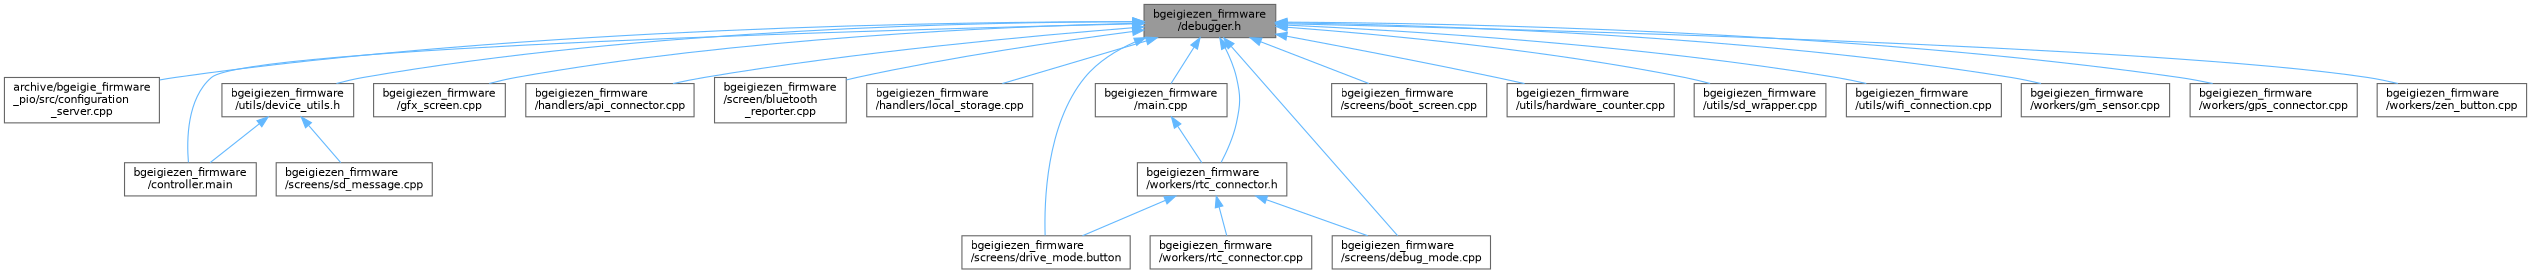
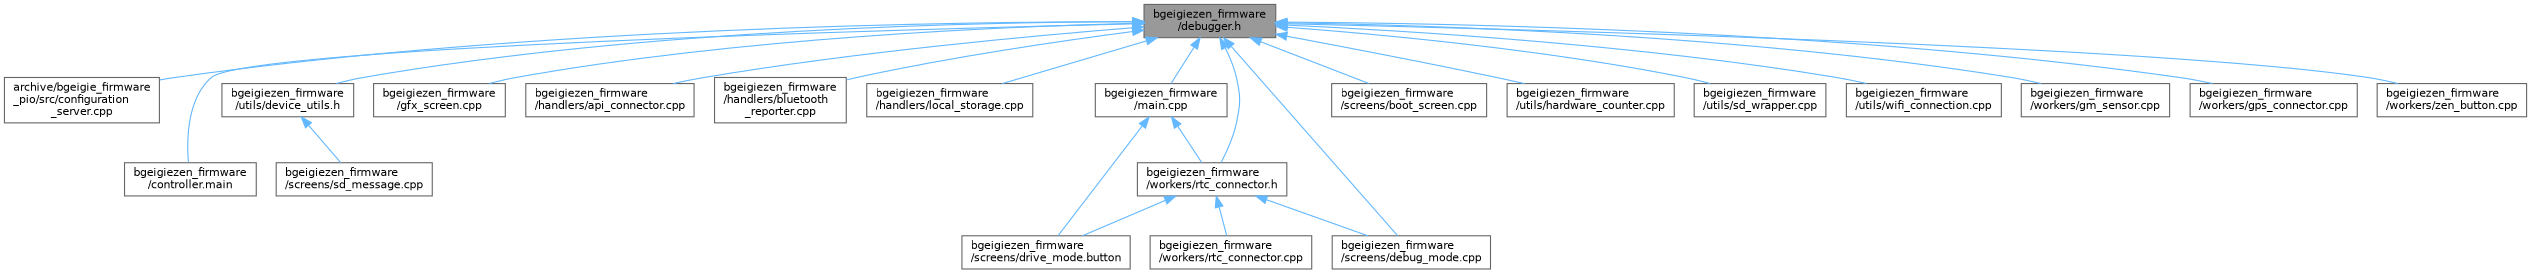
  digraph {
    node [color=grey40 fillcolor=white fontname=Helvetica fontsize=10 shape=box style=filled]
    edge [color=steelblue1 dir=back fontname=Helvetica fontsize=10 labelfontname=Helvetica labelfontsize=10 style=solid]
    n1 [color=gray40 fillcolor=grey60 fontcolor=black height=0.2 label="bgeigiezen_firmware\l/debugger.h" width=0.4]
    n2 [height=0.2 label="archive/bgeigie_firmware\l_pio/src/configuration\l_server.cpp" width=0.4]
    n3 [height=0.2 label="bgeigiezen_firmware\l/controller.main" width=0.4]
    n4 [height=0.2 label="bgeigiezen_firmware\l/gfx_screen.cpp" width=0.4]
    n5 [height=0.2 label="bgeigiezen_firmware\l/handlers/api_connector.cpp" width=0.4]
-   n6 [height=0.2 label="bgeigiezen_firmware\l/screen/bluetooth\l_reporter.cpp" width=0.4]
+   n6 [height=0.2 label="bgeigiezen_firmware\l/handlers/bluetooth\l_reporter.cpp" width=0.4]
    n7 [height=0.2 label="bgeigiezen_firmware\l/handlers/local_storage.cpp" width=0.4]
    n8 [height=0.2 label="bgeigiezen_firmware\l/main.cpp" width=0.4]
    n9 [height=0.2 label="bgeigiezen_firmware\l/screens/boot_screen.cpp" width=0.4]
    n10 [height=0.2 label="bgeigiezen_firmware\l/screens/debug_mode.cpp" width=0.4]
    n11 [height=0.2 label="bgeigiezen_firmware\l/screens/drive_mode.button" width=0.4]
    n12 [height=0.2 label="bgeigiezen_firmware\l/utils/device_utils.h" width=0.4]
    n13 [height=0.2 label="bgeigiezen_firmware\l/utils/hardware_counter.cpp" width=0.4]
    n14 [height=0.2 label="bgeigiezen_firmware\l/utils/sd_wrapper.cpp" width=0.4]
    n15 [height=0.2 label="bgeigiezen_firmware\l/utils/wifi_connection.cpp" width=0.4]
    n16 [height=0.2 label="bgeigiezen_firmware\l/workers/gm_sensor.cpp" width=0.4]
    n17 [height=0.2 label="bgeigiezen_firmware\l/workers/gps_connector.cpp" width=0.4]
    n18 [height=0.2 label="bgeigiezen_firmware\l/workers/rtc_connector.h" width=0.4]
    n19 [height=0.2 label="bgeigiezen_firmware\l/workers/zen_button.cpp" width=0.4]
    n20 [height=0.2 label="bgeigiezen_firmware\l/screens/sd_message.cpp" width=0.4]
    n21 [height=0.2 label="bgeigiezen_firmware\l/workers/rtc_connector.cpp" width=0.4]
    n1 -> n2
    n1 -> n3
    n1 -> n4
    n1 -> n5
    n1 -> n6
    n1 -> n7
    n1 -> n8
    n1 -> n9
    n1 -> n10
-   n1 -> n11
+   n8 -> n11
    n1 -> n12
    n1 -> n13
    n1 -> n14
    n1 -> n15
    n1 -> n16
    n1 -> n17
    n1 -> n18
    n1 -> n19
    n8 -> n18
-   n12 -> n3
    n12 -> n20
    n18 -> n10
    n18 -> n11
    n18 -> n21
  }
